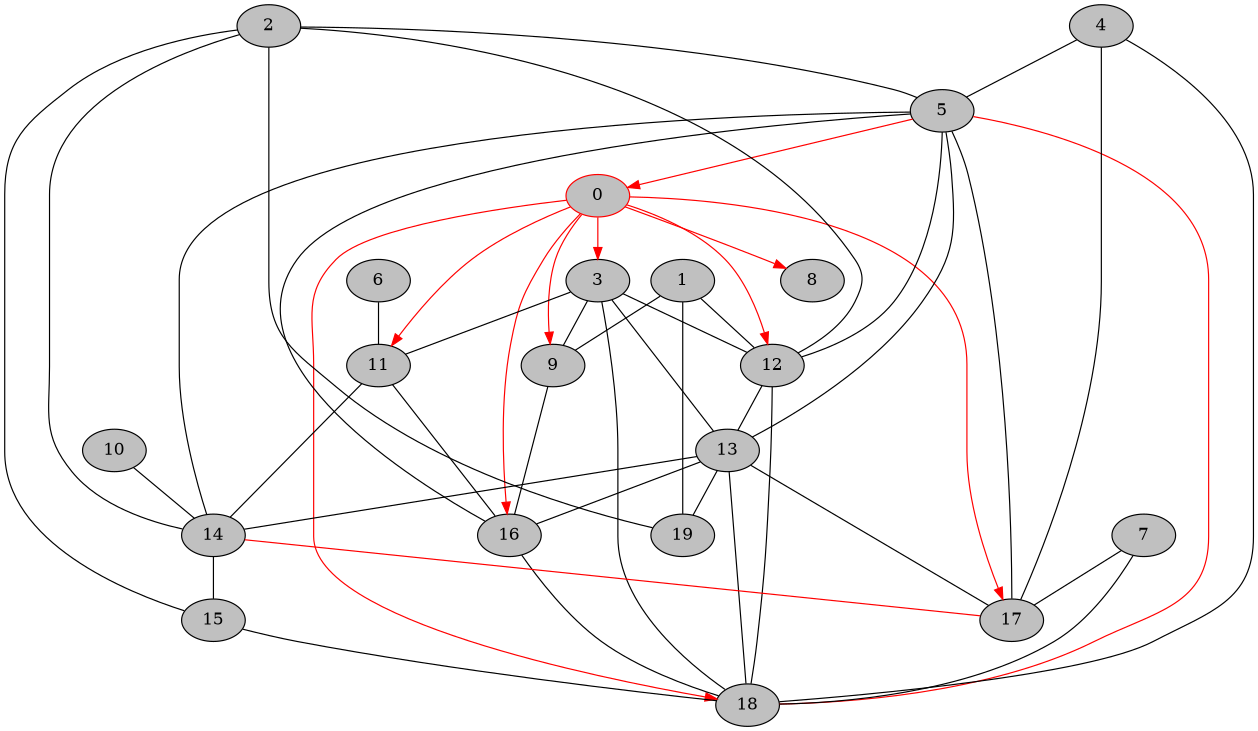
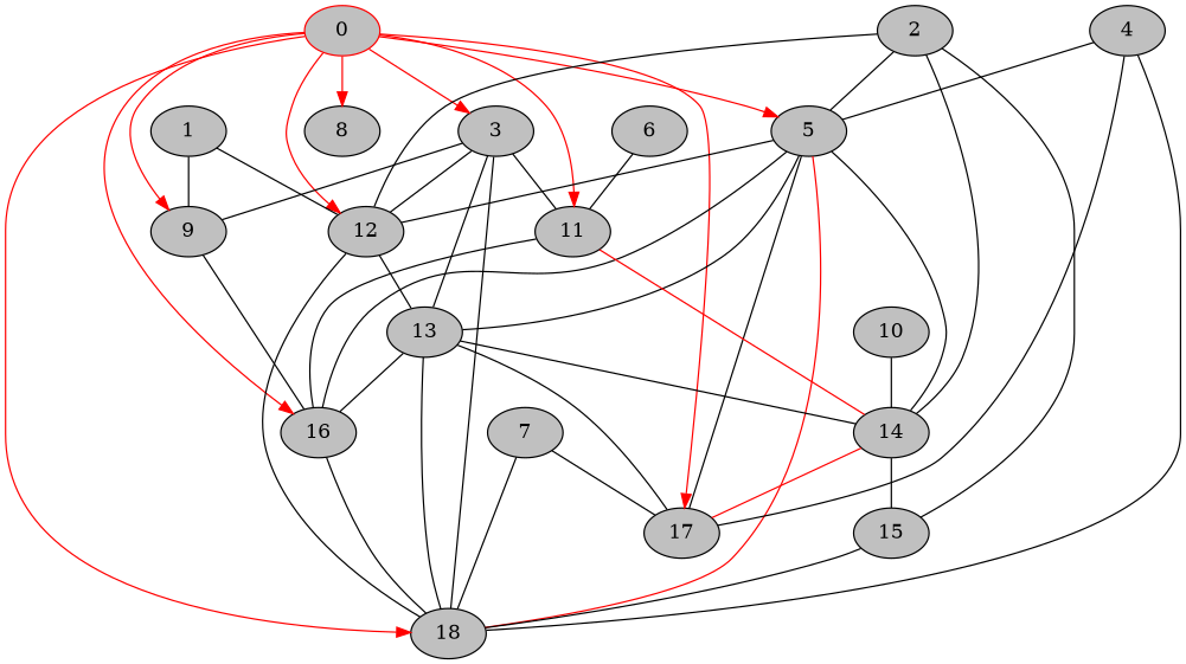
  digraph {
    node [fillcolor=gray style=filled]
    edge [dir=none]
    0 [color=red]
    3
    5
    8
    9
    11
    12
    16
    17
    18
    13
    14
    1
-   19
    2
    15
    4
    6
    7
    10
    0 -> 3 [color=red dir=forward]
-   5 -> 0 [color=red dir=forward]
+   0 -> 5 [color=red dir=forward]
    0 -> 8 [color=red dir=forward]
    0 -> 9 [color=red dir=forward]
    0 -> 11 [color=red dir=forward]
    0 -> 12 [color=red dir=forward]
    0 -> 16 [color=red dir=forward]
    0 -> 17 [color=red dir=forward]
    0 -> 18 [color=red dir=forward]
    3 -> 9
    3 -> 11
    3 -> 12
    3 -> 18
    3 -> 13
    5 -> 12
    5 -> 16
    5 -> 17
    5 -> 18 [color=red]
    5 -> 13
    5 -> 14
    9 -> 16
    11 -> 16
-   11 -> 14
+   11 -> 14 [color=red]
    12 -> 18
    12 -> 13
    16 -> 18
    13 -> 16
    13 -> 17
    13 -> 18
    13 -> 14
-   13 -> 19
    14 -> 17 [color=red]
    14 -> 15
    1 -> 9
    1 -> 12
-   1 -> 19
    2 -> 5
    2 -> 12
    2 -> 14
-   2 -> 19
    2 -> 15
    15 -> 18
    4 -> 5
    4 -> 17
    4 -> 18
    6 -> 11
    7 -> 17
    7 -> 18
    10 -> 14
  }
